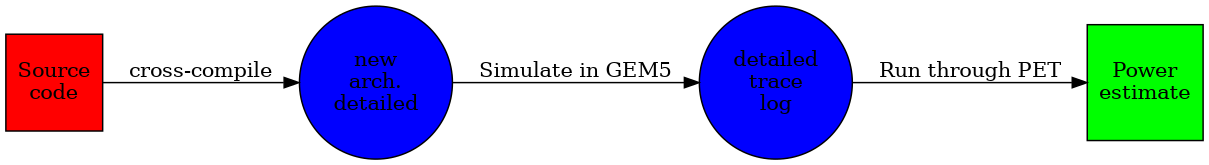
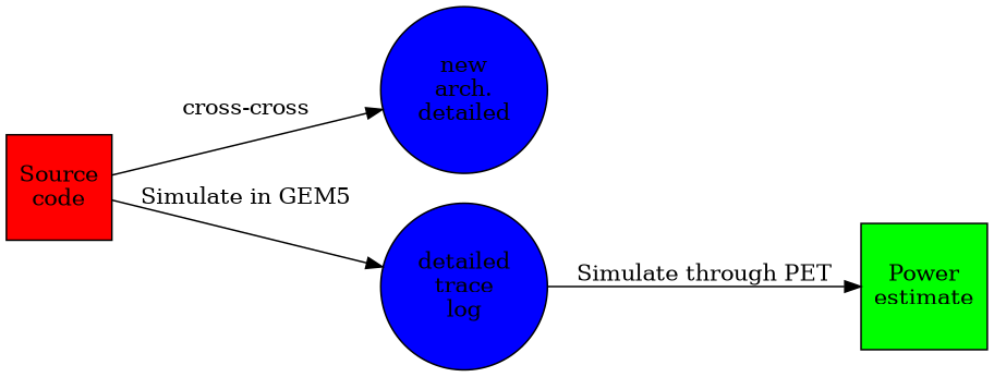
  digraph {
    rankdir=LR
    node [fillcolor=blue shape=square style=filled]
    n1 [fillcolor=red label=<Source<br/>code>]
    n2 [label=<new<br/>arch.<br/>detailed> shape=circle]
    n3 [label=<detailed<br/>trace<br/>log> shape=circle]
    n4 [fillcolor=green label=<Power<br/>estimate>]
-   n1 -> n2 [label="cross-compile"]
-   n2 -> n3 [label="Simulate in GEM5"]
-   n3 -> n4 [label="Run through PET"]
+   n1 -> n2 [label="cross-cross"]
+   n1 -> n3 [label="Simulate in GEM5"]
+   n3 -> n4 [label="Simulate through PET"]
  }
